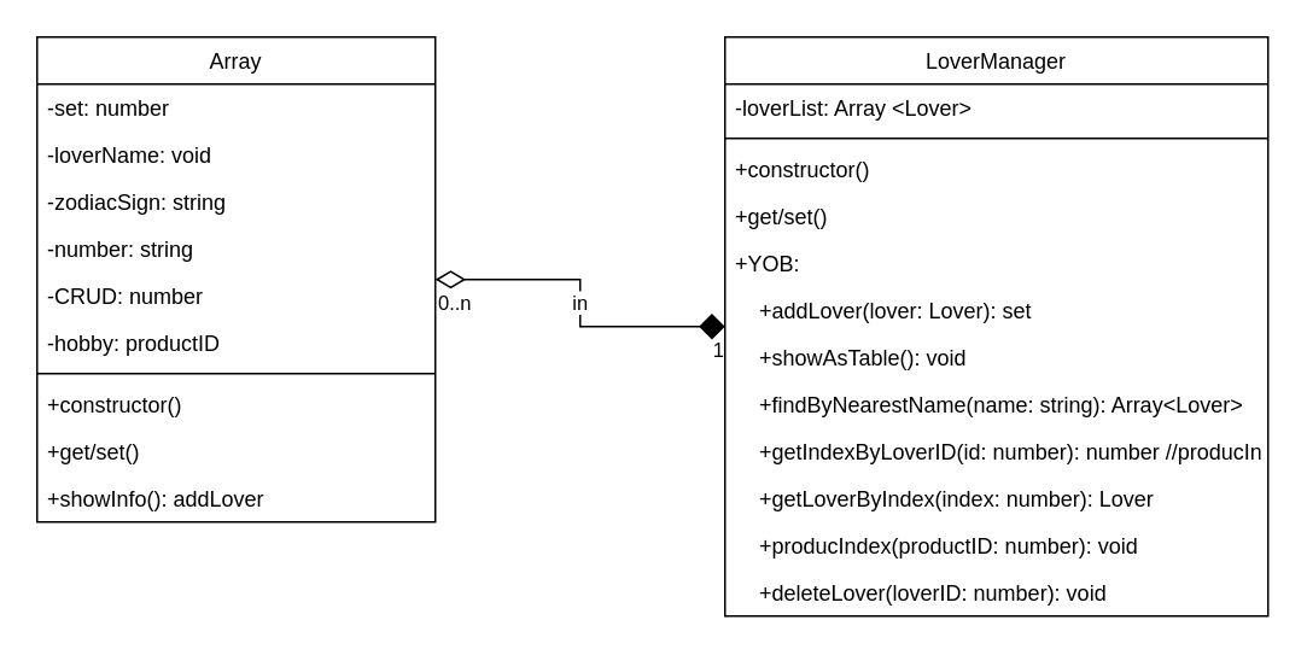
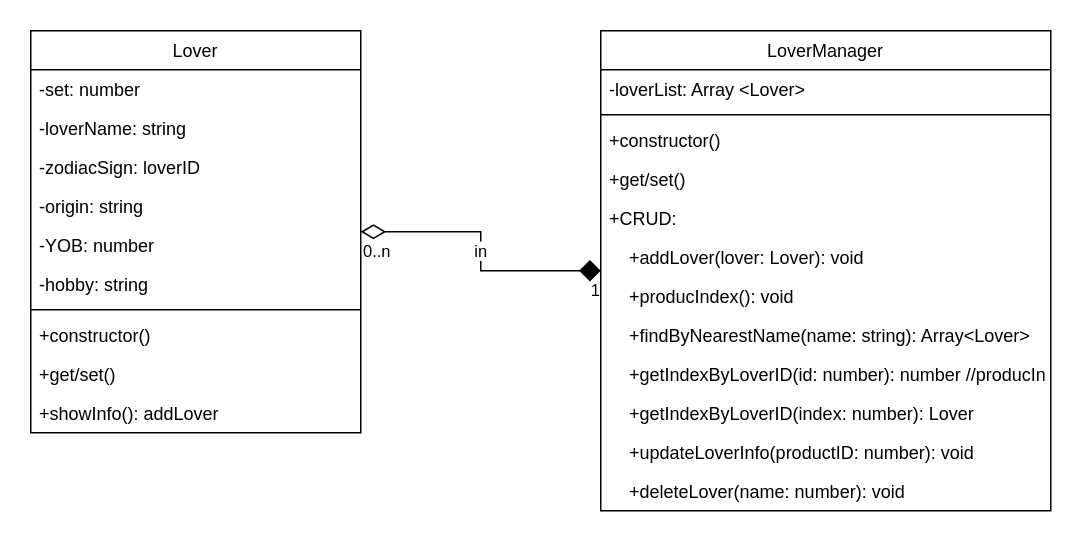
  <mxCell id="0" />
  <mxCell id="1" parent="0" />
- <mxCell id="2" value="Array" style="swimlane;fontStyle=0;align=center;verticalAlign=top;childLayout=stackLayout;horizontal=1;startSize=26;horizontalStack=0;resizeParent=1;resizeLast=0;collapsible=1;marginBottom=0;rounded=0;shadow=0;strokeWidth=1;" parent="1" vertex="1"><mxGeometry x="20" y="20" width="220" height="268" as="geometry"><mxRectangle x="-539.5" y="21" width="160" height="26" as="alternateBounds" /></mxGeometry></mxCell>
+ <mxCell id="2" value="Lover" style="swimlane;fontStyle=0;align=center;verticalAlign=top;childLayout=stackLayout;horizontal=1;startSize=26;horizontalStack=0;resizeParent=1;resizeLast=0;collapsible=1;marginBottom=0;rounded=0;shadow=0;strokeWidth=1;" parent="1" vertex="1"><mxGeometry x="20" y="20" width="220" height="268" as="geometry"><mxRectangle x="-539.5" y="21" width="160" height="26" as="alternateBounds" /></mxGeometry></mxCell>
  <mxCell id="3" value="-set: number" style="text;align=left;verticalAlign=top;spacingLeft=4;spacingRight=4;overflow=hidden;rotatable=0;points=[[0,0.5],[1,0.5]];portConstraint=eastwest;" parent="2" vertex="1"><mxGeometry y="26" width="220" height="26" as="geometry" /></mxCell>
- <mxCell id="4" value="-loverName: void" style="text;align=left;verticalAlign=top;spacingLeft=4;spacingRight=4;overflow=hidden;rotatable=0;points=[[0,0.5],[1,0.5]];portConstraint=eastwest;" parent="2" vertex="1"><mxGeometry y="52" width="220" height="26" as="geometry" /></mxCell>
- <mxCell id="5" value="-zodiacSign: string" style="text;align=left;verticalAlign=top;spacingLeft=4;spacingRight=4;overflow=hidden;rotatable=0;points=[[0,0.5],[1,0.5]];portConstraint=eastwest;" parent="2" vertex="1"><mxGeometry y="78" width="220" height="26" as="geometry" /></mxCell>
- <mxCell id="6" value="-number: string" style="text;align=left;verticalAlign=top;spacingLeft=4;spacingRight=4;overflow=hidden;rotatable=0;points=[[0,0.5],[1,0.5]];portConstraint=eastwest;" parent="2" vertex="1"><mxGeometry y="104" width="220" height="26" as="geometry" /></mxCell>
- <mxCell id="7" value="-CRUD: number" style="text;align=left;verticalAlign=top;spacingLeft=4;spacingRight=4;overflow=hidden;rotatable=0;points=[[0,0.5],[1,0.5]];portConstraint=eastwest;rounded=0;shadow=0;html=0;" parent="2" vertex="1"><mxGeometry y="130" width="220" height="26" as="geometry" /></mxCell>
- <mxCell id="8" value="-hobby: productID" style="text;align=left;verticalAlign=top;spacingLeft=4;spacingRight=4;overflow=hidden;rotatable=0;points=[[0,0.5],[1,0.5]];portConstraint=eastwest;rounded=0;shadow=0;html=0;fontStyle=0" parent="2" vertex="1"><mxGeometry y="156" width="220" height="26" as="geometry" /></mxCell>
+ <mxCell id="4" value="-loverName: string" style="text;align=left;verticalAlign=top;spacingLeft=4;spacingRight=4;overflow=hidden;rotatable=0;points=[[0,0.5],[1,0.5]];portConstraint=eastwest;" parent="2" vertex="1"><mxGeometry y="52" width="220" height="26" as="geometry" /></mxCell>
+ <mxCell id="5" value="-zodiacSign: loverID" style="text;align=left;verticalAlign=top;spacingLeft=4;spacingRight=4;overflow=hidden;rotatable=0;points=[[0,0.5],[1,0.5]];portConstraint=eastwest;" parent="2" vertex="1"><mxGeometry y="78" width="220" height="26" as="geometry" /></mxCell>
+ <mxCell id="6" value="-origin: string" style="text;align=left;verticalAlign=top;spacingLeft=4;spacingRight=4;overflow=hidden;rotatable=0;points=[[0,0.5],[1,0.5]];portConstraint=eastwest;" parent="2" vertex="1"><mxGeometry y="104" width="220" height="26" as="geometry" /></mxCell>
+ <mxCell id="7" value="-YOB: number" style="text;align=left;verticalAlign=top;spacingLeft=4;spacingRight=4;overflow=hidden;rotatable=0;points=[[0,0.5],[1,0.5]];portConstraint=eastwest;rounded=0;shadow=0;html=0;" parent="2" vertex="1"><mxGeometry y="130" width="220" height="26" as="geometry" /></mxCell>
+ <mxCell id="8" value="-hobby: string" style="text;align=left;verticalAlign=top;spacingLeft=4;spacingRight=4;overflow=hidden;rotatable=0;points=[[0,0.5],[1,0.5]];portConstraint=eastwest;rounded=0;shadow=0;html=0;fontStyle=0" parent="2" vertex="1"><mxGeometry y="156" width="220" height="26" as="geometry" /></mxCell>
  <mxCell id="9" value="" style="line;html=1;strokeWidth=1;align=left;verticalAlign=middle;spacingTop=-1;spacingLeft=3;spacingRight=3;rotatable=0;labelPosition=right;points=[];portConstraint=eastwest;" parent="2" vertex="1"><mxGeometry y="182" width="220" height="8" as="geometry" /></mxCell>
  <mxCell id="10" value="+constructor()" style="text;align=left;verticalAlign=top;spacingLeft=4;spacingRight=4;overflow=hidden;rotatable=0;points=[[0,0.5],[1,0.5]];portConstraint=eastwest;" parent="2" vertex="1"><mxGeometry y="190" width="220" height="26" as="geometry" /></mxCell>
  <mxCell id="11" value="+get/set()" style="text;align=left;verticalAlign=top;spacingLeft=4;spacingRight=4;overflow=hidden;rotatable=0;points=[[0,0.5],[1,0.5]];portConstraint=eastwest;" parent="2" vertex="1"><mxGeometry y="216" width="220" height="26" as="geometry" /></mxCell>
  <mxCell id="12" value="+showInfo(): addLover" style="text;align=left;verticalAlign=top;spacingLeft=4;spacingRight=4;overflow=hidden;rotatable=0;points=[[0,0.5],[1,0.5]];portConstraint=eastwest;" parent="2" vertex="1"><mxGeometry y="242" width="220" height="26" as="geometry" /></mxCell>
  <mxCell id="13" value="LoverManager" style="swimlane;fontStyle=0;align=center;verticalAlign=top;childLayout=stackLayout;horizontal=1;startSize=26;horizontalStack=0;resizeParent=1;resizeLast=0;collapsible=1;marginBottom=0;rounded=0;shadow=0;strokeWidth=1;" parent="1" vertex="1"><mxGeometry x="400" y="20" width="300" height="320" as="geometry"><mxRectangle x="-158" y="21" width="160" height="26" as="alternateBounds" /></mxGeometry></mxCell>
  <mxCell id="14" value="-loverList: Array &lt;Lover&gt;" style="text;align=left;verticalAlign=top;spacingLeft=4;spacingRight=4;overflow=hidden;rotatable=0;points=[[0,0.5],[1,0.5]];portConstraint=eastwest;" parent="13" vertex="1"><mxGeometry y="26" width="300" height="26" as="geometry" /></mxCell>
  <mxCell id="15" value="" style="line;html=1;strokeWidth=1;align=left;verticalAlign=middle;spacingTop=-1;spacingLeft=3;spacingRight=3;rotatable=0;labelPosition=right;points=[];portConstraint=eastwest;" parent="13" vertex="1"><mxGeometry y="52" width="300" height="8" as="geometry" /></mxCell>
  <mxCell id="16" value="+constructor()" style="text;align=left;verticalAlign=top;spacingLeft=4;spacingRight=4;overflow=hidden;rotatable=0;points=[[0,0.5],[1,0.5]];portConstraint=eastwest;" parent="13" vertex="1"><mxGeometry y="60" width="300" height="26" as="geometry" /></mxCell>
  <mxCell id="17" value="+get/set()" style="text;align=left;verticalAlign=top;spacingLeft=4;spacingRight=4;overflow=hidden;rotatable=0;points=[[0,0.5],[1,0.5]];portConstraint=eastwest;" parent="13" vertex="1"><mxGeometry y="86" width="300" height="26" as="geometry" /></mxCell>
- <mxCell id="18" value="+YOB:" style="text;align=left;verticalAlign=top;spacingLeft=4;spacingRight=4;overflow=hidden;rotatable=0;points=[[0,0.5],[1,0.5]];portConstraint=eastwest;fontStyle=0" parent="13" vertex="1"><mxGeometry y="112" width="300" height="26" as="geometry" /></mxCell>
- <mxCell id="19" value="    +addLover(lover: Lover): set" style="text;align=left;verticalAlign=top;spacingLeft=4;spacingRight=4;overflow=hidden;rotatable=0;points=[[0,0.5],[1,0.5]];portConstraint=eastwest;fontStyle=0" parent="13" vertex="1"><mxGeometry y="138" width="300" height="26" as="geometry" /></mxCell>
- <mxCell id="20" value="    +showAsTable(): void" style="text;align=left;verticalAlign=top;spacingLeft=4;spacingRight=4;overflow=hidden;rotatable=0;points=[[0,0.5],[1,0.5]];portConstraint=eastwest;fontStyle=0" vertex="1" parent="13"><mxGeometry y="164" width="300" height="26" as="geometry" /></mxCell>
+ <mxCell id="18" value="+CRUD:" style="text;align=left;verticalAlign=top;spacingLeft=4;spacingRight=4;overflow=hidden;rotatable=0;points=[[0,0.5],[1,0.5]];portConstraint=eastwest;fontStyle=0" parent="13" vertex="1"><mxGeometry y="112" width="300" height="26" as="geometry" /></mxCell>
+ <mxCell id="19" value="    +addLover(lover: Lover): void" style="text;align=left;verticalAlign=top;spacingLeft=4;spacingRight=4;overflow=hidden;rotatable=0;points=[[0,0.5],[1,0.5]];portConstraint=eastwest;fontStyle=0" parent="13" vertex="1"><mxGeometry y="138" width="300" height="26" as="geometry" /></mxCell>
+ <mxCell id="20" value="    +producIndex(): void" style="text;align=left;verticalAlign=top;spacingLeft=4;spacingRight=4;overflow=hidden;rotatable=0;points=[[0,0.5],[1,0.5]];portConstraint=eastwest;fontStyle=0" vertex="1" parent="13"><mxGeometry y="164" width="300" height="26" as="geometry" /></mxCell>
  <mxCell id="21" value="    +findByNearestName(name: string): Array&lt;Lover&gt;" style="text;align=left;verticalAlign=top;spacingLeft=4;spacingRight=4;overflow=hidden;rotatable=0;points=[[0,0.5],[1,0.5]];portConstraint=eastwest;fontStyle=0" parent="13" vertex="1"><mxGeometry y="190" width="300" height="26" as="geometry" /></mxCell>
  <mxCell id="22" value="    +getIndexByLoverID(id: number): number //producIndex" style="text;align=left;verticalAlign=top;spacingLeft=4;spacingRight=4;overflow=hidden;rotatable=0;points=[[0,0.5],[1,0.5]];portConstraint=eastwest;fontStyle=0" parent="13" vertex="1"><mxGeometry y="216" width="300" height="26" as="geometry" /></mxCell>
- <mxCell id="23" value="    +getLoverByIndex(index: number): Lover" style="text;align=left;verticalAlign=top;spacingLeft=4;spacingRight=4;overflow=hidden;rotatable=0;points=[[0,0.5],[1,0.5]];portConstraint=eastwest;fontStyle=0" vertex="1" parent="13"><mxGeometry y="242" width="300" height="26" as="geometry" /></mxCell>
- <mxCell id="24" value="    +producIndex(productID: number): void" style="text;align=left;verticalAlign=top;spacingLeft=4;spacingRight=4;overflow=hidden;rotatable=0;points=[[0,0.5],[1,0.5]];portConstraint=eastwest;fontStyle=0" parent="13" vertex="1"><mxGeometry y="268" width="300" height="26" as="geometry" /></mxCell>
- <mxCell id="25" value="    +deleteLover(loverID: number): void" style="text;align=left;verticalAlign=top;spacingLeft=4;spacingRight=4;overflow=hidden;rotatable=0;points=[[0,0.5],[1,0.5]];portConstraint=eastwest;fontStyle=0" parent="13" vertex="1"><mxGeometry y="294" width="300" height="26" as="geometry" /></mxCell>
+ <mxCell id="23" value="    +getIndexByLoverID(index: number): Lover" style="text;align=left;verticalAlign=top;spacingLeft=4;spacingRight=4;overflow=hidden;rotatable=0;points=[[0,0.5],[1,0.5]];portConstraint=eastwest;fontStyle=0" vertex="1" parent="13"><mxGeometry y="242" width="300" height="26" as="geometry" /></mxCell>
+ <mxCell id="24" value="    +updateLoverInfo(productID: number): void" style="text;align=left;verticalAlign=top;spacingLeft=4;spacingRight=4;overflow=hidden;rotatable=0;points=[[0,0.5],[1,0.5]];portConstraint=eastwest;fontStyle=0" parent="13" vertex="1"><mxGeometry y="268" width="300" height="26" as="geometry" /></mxCell>
+ <mxCell id="25" value="    +deleteLover(name: number): void" style="text;align=left;verticalAlign=top;spacingLeft=4;spacingRight=4;overflow=hidden;rotatable=0;points=[[0,0.5],[1,0.5]];portConstraint=eastwest;fontStyle=0" parent="13" vertex="1"><mxGeometry y="294" width="300" height="26" as="geometry" /></mxCell>
  <mxCell id="26" value="in" style="endArrow=diamond;html=1;endSize=12;startArrow=diamondThin;startSize=14;startFill=0;edgeStyle=orthogonalEdgeStyle;rounded=0;" parent="1" source="2" target="13" edge="1"><mxGeometry relative="1" as="geometry"><mxPoint x="184.5" y="34" as="sourcePoint" /><mxPoint x="305.5" y="162" as="targetPoint" /></mxGeometry></mxCell>
  <mxCell id="27" value="0..n" style="edgeLabel;resizable=0;html=1;align=left;verticalAlign=top;" parent="26" connectable="0" vertex="1"><mxGeometry x="-1" relative="1" as="geometry" /></mxCell>
  <mxCell id="28" value="1" style="edgeLabel;resizable=0;html=1;align=right;verticalAlign=top;" parent="26" connectable="0" vertex="1"><mxGeometry x="1" relative="1" as="geometry" /></mxCell>
